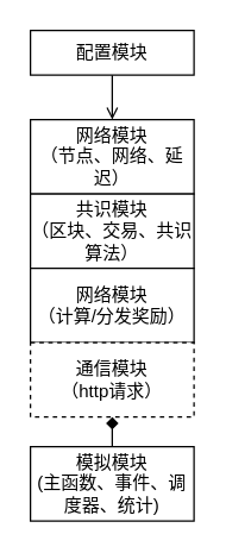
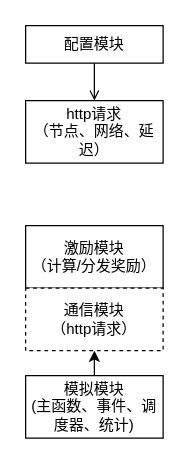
  <mxCell id="0" />
  <mxCell id="1" parent="0" />
  <mxCell id="2" style="edgeStyle=orthogonalEdgeStyle;rounded=0;orthogonalLoop=1;jettySize=auto;html=1;exitX=0.5;exitY=1;exitDx=0;exitDy=0;endArrow=open;" edge="1" parent="1" source="3" target="4"><mxGeometry relative="1" as="geometry" /></mxCell>
  <mxCell id="3" value="配置模块" style="rounded=0;whiteSpace=wrap;html=1;" vertex="1" parent="1"><mxGeometry x="20" y="20" width="110" height="30" as="geometry" /></mxCell>
- <mxCell id="4" value="网络模块&lt;br&gt;（节点、网络、延迟）" style="rounded=0;whiteSpace=wrap;html=1;" vertex="1" parent="1"><mxGeometry x="20" y="80" width="110" height="50" as="geometry" /></mxCell>
- <mxCell id="5" value="共识模块&lt;br&gt;（区块、交易、共识算法）" style="rounded=0;whiteSpace=wrap;html=1;" vertex="1" parent="1"><mxGeometry x="20" y="130" width="110" height="50" as="geometry" /></mxCell>
- <mxCell id="6" value="网络模块&lt;br&gt;（计算/分发奖励）" style="rounded=0;whiteSpace=wrap;html=1;" vertex="1" parent="1"><mxGeometry x="20" y="180" width="110" height="50" as="geometry" /></mxCell>
- <mxCell id="7" style="edgeStyle=orthogonalEdgeStyle;rounded=0;orthogonalLoop=1;jettySize=auto;html=1;exitX=0.5;exitY=0;exitDx=0;exitDy=0;entryX=0.5;entryY=1;entryDx=0;entryDy=0;endArrow=diamond;" edge="1" parent="1" source="8" target="9"><mxGeometry relative="1" as="geometry" /></mxCell>
+ <mxCell id="4" value="http请求&lt;br&gt;（节点、网络、延迟）" style="rounded=0;whiteSpace=wrap;html=1;" vertex="1" parent="1"><mxGeometry x="20" y="80" width="110" height="50" as="geometry" /></mxCell>
+ <mxCell id="6" value="激励模块&lt;br&gt;（计算/分发奖励）" style="rounded=0;whiteSpace=wrap;html=1;" vertex="1" parent="1"><mxGeometry x="20" y="180" width="110" height="50" as="geometry" /></mxCell>
+ <mxCell id="7" style="edgeStyle=orthogonalEdgeStyle;rounded=0;orthogonalLoop=1;jettySize=auto;html=1;exitX=0.5;exitY=0;exitDx=0;exitDy=0;entryX=0.5;entryY=1;entryDx=0;entryDy=0;" edge="1" parent="1" source="8" target="9"><mxGeometry relative="1" as="geometry" /></mxCell>
  <mxCell id="8" value="模拟模块&lt;br&gt;(主函数、事件、调度器、统计)" style="rounded=0;whiteSpace=wrap;html=1;" vertex="1" parent="1"><mxGeometry x="20" y="300" width="110" height="50" as="geometry" /></mxCell>
  <mxCell id="9" value="通信模块&lt;br style=&quot;border-color: var(--border-color);&quot;&gt;（http请求）" style="rounded=0;whiteSpace=wrap;html=1;dashed=1;" vertex="1" parent="1"><mxGeometry x="20" y="230" width="110" height="50" as="geometry" /></mxCell>
